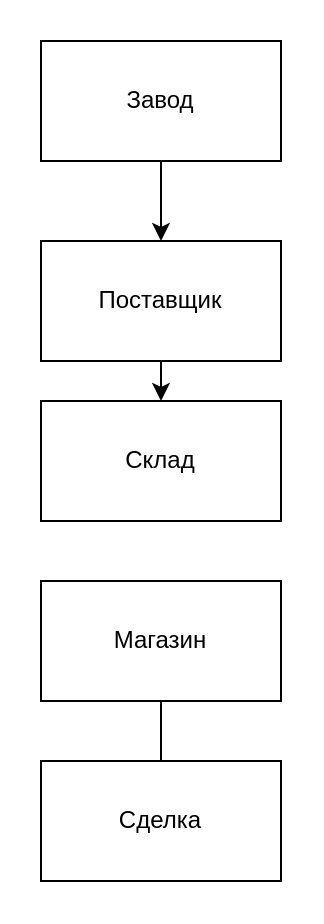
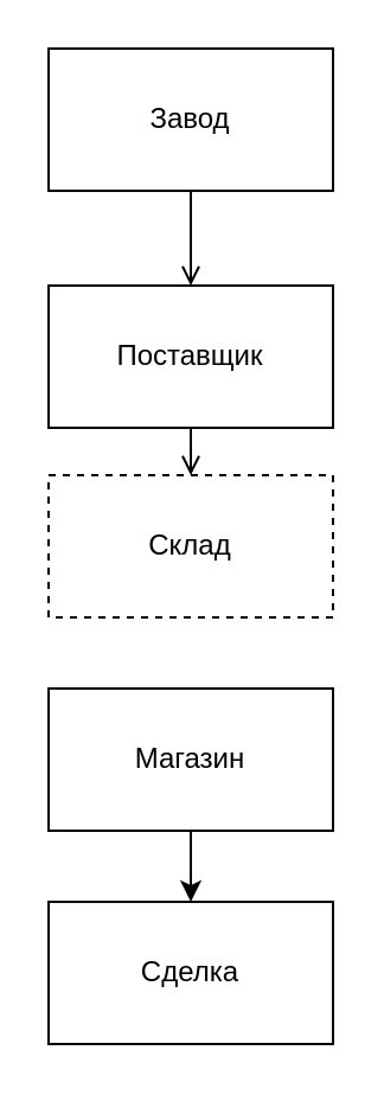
  <mxCell id="0" />
  <mxCell id="1" parent="0" />
- <mxCell id="2" style="edgeStyle=orthogonalEdgeStyle;rounded=0;orthogonalLoop=1;jettySize=auto;html=1;exitX=0.5;exitY=1;exitDx=0;exitDy=0;entryX=0.5;entryY=0;entryDx=0;entryDy=0;" edge="1" parent="1" source="3" target="5"><mxGeometry relative="1" as="geometry" /></mxCell>
+ <mxCell id="2" style="edgeStyle=orthogonalEdgeStyle;rounded=0;orthogonalLoop=1;jettySize=auto;html=1;exitX=0.5;exitY=1;exitDx=0;exitDy=0;entryX=0.5;entryY=0;entryDx=0;entryDy=0;endArrow=open;" edge="1" parent="1" source="3" target="5"><mxGeometry relative="1" as="geometry" /></mxCell>
  <mxCell id="3" value="Завод" style="rounded=0;whiteSpace=wrap;html=1;" vertex="1" parent="1"><mxGeometry x="20" y="20" width="120" height="60" as="geometry" /></mxCell>
- <mxCell id="4" style="edgeStyle=orthogonalEdgeStyle;rounded=0;orthogonalLoop=1;jettySize=auto;html=1;exitX=0.5;exitY=1;exitDx=0;exitDy=0;entryX=0.5;entryY=0;entryDx=0;entryDy=0;" edge="1" parent="1" source="5" target="6"><mxGeometry relative="1" as="geometry" /></mxCell>
+ <mxCell id="4" style="edgeStyle=orthogonalEdgeStyle;rounded=0;orthogonalLoop=1;jettySize=auto;html=1;exitX=0.5;exitY=1;exitDx=0;exitDy=0;entryX=0.5;entryY=0;entryDx=0;entryDy=0;endArrow=open;" edge="1" parent="1" source="5" target="6"><mxGeometry relative="1" as="geometry" /></mxCell>
  <mxCell id="5" value="Поставщик" style="rounded=0;whiteSpace=wrap;html=1;" vertex="1" parent="1"><mxGeometry x="20" y="120" width="120" height="60" as="geometry" /></mxCell>
- <mxCell id="6" value="Склад" style="rounded=0;whiteSpace=wrap;html=1;" vertex="1" parent="1"><mxGeometry x="20" y="200" width="120" height="60" as="geometry" /></mxCell>
- <mxCell id="7" style="edgeStyle=orthogonalEdgeStyle;rounded=0;orthogonalLoop=1;jettySize=auto;html=1;exitX=0.5;exitY=1;exitDx=0;exitDy=0;entryX=0.5;entryY=0;entryDx=0;entryDy=0;endArrow=none;" edge="1" parent="1" source="8" target="9"><mxGeometry relative="1" as="geometry" /></mxCell>
+ <mxCell id="6" value="Склад" style="rounded=0;whiteSpace=wrap;html=1;dashed=1;" vertex="1" parent="1"><mxGeometry x="20" y="200" width="120" height="60" as="geometry" /></mxCell>
+ <mxCell id="7" style="edgeStyle=orthogonalEdgeStyle;rounded=0;orthogonalLoop=1;jettySize=auto;html=1;exitX=0.5;exitY=1;exitDx=0;exitDy=0;entryX=0.5;entryY=0;entryDx=0;entryDy=0;" edge="1" parent="1" source="8" target="9"><mxGeometry relative="1" as="geometry" /></mxCell>
  <mxCell id="8" value="Магазин" style="rounded=0;whiteSpace=wrap;html=1;" vertex="1" parent="1"><mxGeometry x="20" y="290" width="120" height="60" as="geometry" /></mxCell>
  <mxCell id="9" value="Сделка" style="rounded=0;whiteSpace=wrap;html=1;" vertex="1" parent="1"><mxGeometry x="20" y="380" width="120" height="60" as="geometry" /></mxCell>
